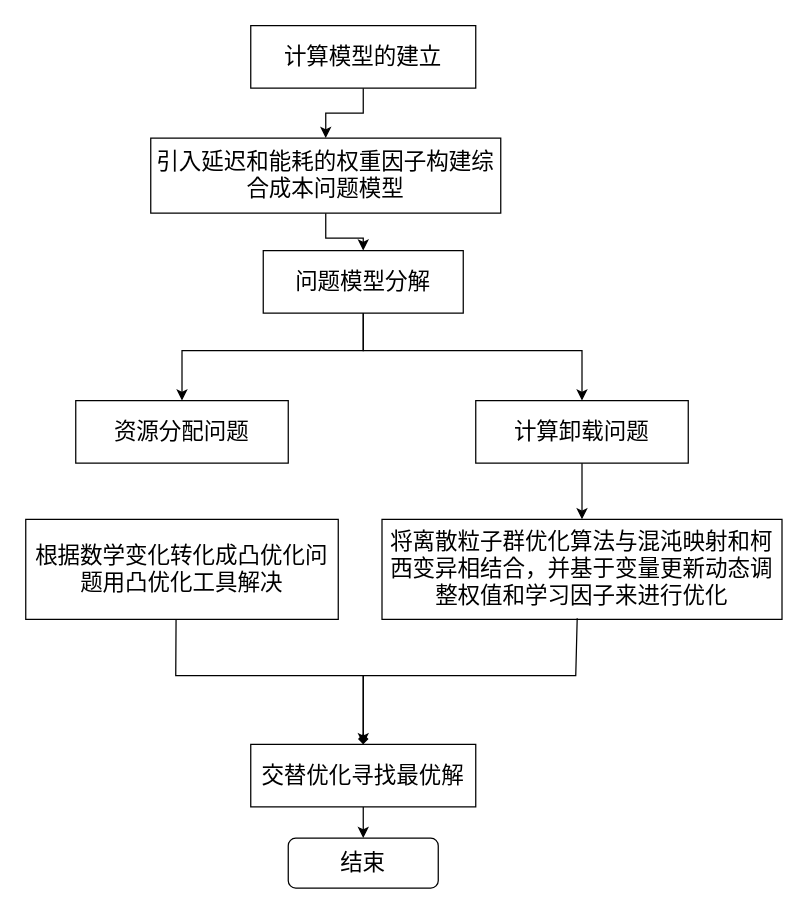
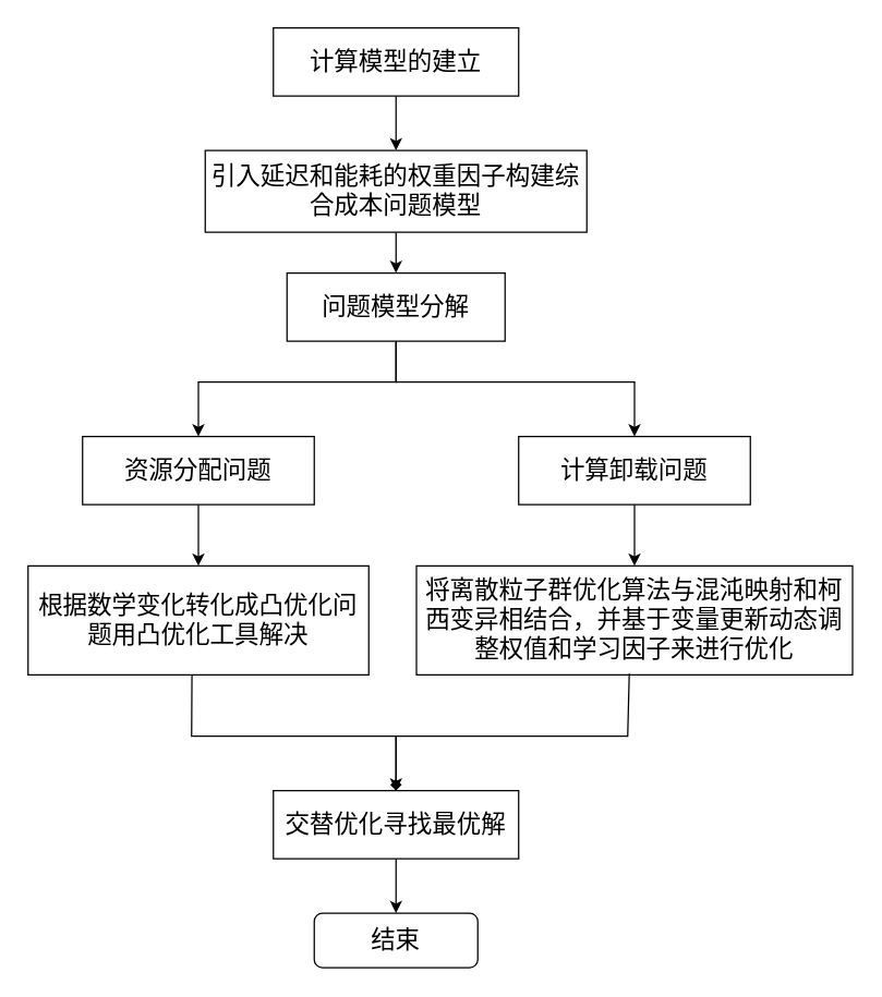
  <mxCell id="0" />
  <mxCell id="1" parent="0" />
  <mxCell id="2" value="" style="edgeStyle=orthogonalEdgeStyle;rounded=0;orthogonalLoop=1;jettySize=auto;html=1;fontFamily=Verdana;fontSize=18;" parent="1" source="3" target="5" edge="1"><mxGeometry relative="1" as="geometry" /></mxCell>
  <mxCell id="3" value="&lt;span style=&quot;font-family: 宋体;&quot;&gt;&lt;font style=&quot;font-size: 18px;&quot;&gt;计算模型的建立&lt;/font&gt;&lt;/span&gt;" style="rounded=0;whiteSpace=wrap;html=1;fontFamily=Verdana;fontSize=18;" parent="1" vertex="1"><mxGeometry x="200" y="20" width="180" height="50" as="geometry" /></mxCell>
  <mxCell id="4" value="" style="edgeStyle=orthogonalEdgeStyle;rounded=0;orthogonalLoop=1;jettySize=auto;html=1;fontFamily=Verdana;fontSize=18;" parent="1" source="5" target="6" edge="1"><mxGeometry relative="1" as="geometry" /></mxCell>
- <mxCell id="5" value="&lt;span style=&quot;font-family: 宋体;&quot;&gt;&lt;font style=&quot;font-size: 18px;&quot;&gt;引入延迟和能耗的权重因子构建综合成本问题模型&lt;/font&gt;&lt;/span&gt;" style="rounded=0;whiteSpace=wrap;html=1;fontFamily=Verdana;fontSize=18;" parent="1" vertex="1"><mxGeometry x="120" y="110" width="280" height="60" as="geometry" /></mxCell>
+ <mxCell id="5" value="&lt;span style=&quot;font-family: 宋体;&quot;&gt;&lt;font style=&quot;font-size: 18px;&quot;&gt;引入延迟和能耗的权重因子构建综合成本问题模型&lt;/font&gt;&lt;/span&gt;" style="rounded=0;whiteSpace=wrap;html=1;fontFamily=Verdana;fontSize=18;" parent="1" vertex="1"><mxGeometry x="150" y="110" width="280" height="60" as="geometry" /></mxCell>
  <mxCell id="6" value="&lt;span style=&quot;font-family: 宋体;&quot;&gt;问题模型分解&lt;/span&gt;" style="rounded=0;whiteSpace=wrap;html=1;fontFamily=Verdana;fontSize=18;" parent="1" vertex="1"><mxGeometry x="210" y="200" width="160" height="50" as="geometry" /></mxCell>
+ <mxCell id="7" value="" style="edgeStyle=orthogonalEdgeStyle;rounded=0;orthogonalLoop=1;jettySize=auto;html=1;fontFamily=Verdana;fontSize=18;" parent="1" source="8" target="9" edge="1"><mxGeometry relative="1" as="geometry" /></mxCell>
  <mxCell id="8" value="&lt;font style=&quot;vertical-align: inherit; font-size: 18px;&quot;&gt;&lt;font style=&quot;vertical-align: inherit; font-size: 18px;&quot;&gt;&lt;span style=&quot;font-family: 宋体;&quot;&gt;资源分配问题&lt;/span&gt;&lt;/font&gt;&lt;/font&gt;" style="rounded=0;whiteSpace=wrap;html=1;fontFamily=Verdana;fontSize=18;" parent="1" vertex="1"><mxGeometry x="60" y="320" width="170" height="50" as="geometry" /></mxCell>
  <mxCell id="9" value="&lt;font style=&quot;vertical-align: inherit; font-size: 18px;&quot;&gt;&lt;font face=&quot;宋体&quot; style=&quot;vertical-align: inherit; font-size: 18px;&quot;&gt;根据数学变化转化成凸优化问题用凸优化工具解决&lt;/font&gt;&lt;/font&gt;" style="rounded=0;whiteSpace=wrap;html=1;fontFamily=Verdana;fontSize=18;" parent="1" vertex="1"><mxGeometry x="20" y="415" width="250" height="80" as="geometry" /></mxCell>
  <mxCell id="10" value="&lt;font style=&quot;vertical-align: inherit; font-size: 18px;&quot;&gt;&lt;font style=&quot;vertical-align: inherit; font-size: 18px;&quot;&gt;&lt;span style=&quot;font-family: 宋体;&quot;&gt;计算卸载问题&lt;/span&gt;&lt;/font&gt;&lt;/font&gt;" style="rounded=0;whiteSpace=wrap;html=1;fontFamily=Verdana;fontSize=18;" parent="1" vertex="1"><mxGeometry x="380" y="320" width="170" height="50" as="geometry" /></mxCell>
  <mxCell id="11" value="" style="edgeStyle=orthogonalEdgeStyle;rounded=0;orthogonalLoop=1;jettySize=auto;html=1;fontFamily=Verdana;fontSize=18;" parent="1" source="12" edge="1"><mxGeometry relative="1" as="geometry"><mxPoint x="290" y="670" as="targetPoint" /></mxGeometry></mxCell>
- <mxCell id="12" value="&lt;font style=&quot;vertical-align: inherit;&quot;&gt;&lt;font size=&quot;1&quot; style=&quot;vertical-align: inherit;&quot;&gt;&lt;span style=&quot;font-family: 宋体; font-size: 18px;&quot;&gt;交替优化寻找最优解&lt;/span&gt;&lt;/font&gt;&lt;/font&gt;" style="rounded=0;whiteSpace=wrap;html=1;fontFamily=Verdana;fontSize=18;" parent="1" vertex="1"><mxGeometry x="200" y="595" width="180" height="50" as="geometry" /></mxCell>
+ <mxCell id="12" value="&lt;font style=&quot;vertical-align: inherit;&quot;&gt;&lt;font size=&quot;1&quot; style=&quot;vertical-align: inherit;&quot;&gt;&lt;span style=&quot;font-family: 宋体; font-size: 18px;&quot;&gt;交替优化寻找最优解&lt;/span&gt;&lt;/font&gt;&lt;/font&gt;" style="rounded=0;whiteSpace=wrap;html=1;fontFamily=Verdana;fontSize=18;" parent="1" vertex="1"><mxGeometry x="200" y="580" width="180" height="50" as="geometry" /></mxCell>
  <mxCell id="13" value="&lt;font style=&quot;vertical-align: inherit; font-size: 18px;&quot;&gt;&lt;font face=&quot;宋体&quot; style=&quot;vertical-align: inherit; font-size: 18px;&quot;&gt;结束&lt;/font&gt;&lt;/font&gt;" style="rounded=1;whiteSpace=wrap;html=1;fontSize=18;glass=0;strokeWidth=1;shadow=0;fontFamily=Verdana;" parent="1" vertex="1"><mxGeometry x="230" y="670" width="120" height="40" as="geometry" /></mxCell>
  <mxCell id="14" value="" style="endArrow=classic;html=1;rounded=0;exitX=0.5;exitY=1;exitDx=0;exitDy=0;entryX=0.5;entryY=0;entryDx=0;entryDy=0;" parent="1" target="10" edge="1"><mxGeometry width="50" height="50" relative="1" as="geometry"><mxPoint x="290" y="250" as="sourcePoint" /><mxPoint x="475" y="320" as="targetPoint" /><Array as="points"><mxPoint x="290" y="280" /><mxPoint x="465" y="280" /></Array></mxGeometry></mxCell>
  <mxCell id="15" value="" style="endArrow=classic;html=1;rounded=0;entryX=0.5;entryY=0;entryDx=0;entryDy=0;" parent="1" target="8" edge="1"><mxGeometry width="50" height="50" relative="1" as="geometry"><mxPoint x="290" y="250" as="sourcePoint" /><mxPoint x="250" y="260" as="targetPoint" /><Array as="points"><mxPoint x="290" y="280" /><mxPoint x="145" y="280" /></Array></mxGeometry></mxCell>
  <mxCell id="16" value="&lt;font face=&quot;宋体&quot; style=&quot;font-size: 18px;&quot;&gt;将离散粒子群优化算法与混沌映射和柯西变异相结合，并基于变量更新动态调整权值和学习因子来进行优化&lt;/font&gt;" style="rounded=0;whiteSpace=wrap;html=1;fontFamily=Verdana;fontSize=18;" parent="1" vertex="1"><mxGeometry x="305" y="415" width="320" height="80" as="geometry" /></mxCell>
  <mxCell id="17" value="" style="endArrow=classic;html=1;rounded=0;exitX=0.5;exitY=1;exitDx=0;exitDy=0;entryX=0.5;entryY=0;entryDx=0;entryDy=0;" parent="1" source="10" target="16" edge="1"><mxGeometry width="50" height="50" relative="1" as="geometry"><mxPoint x="590" y="440" as="sourcePoint" /><mxPoint x="640" y="390" as="targetPoint" /></mxGeometry></mxCell>
  <mxCell id="18" value="" style="endArrow=classic;html=1;rounded=0;entryX=0.5;entryY=0;entryDx=0;entryDy=0;exitX=0.481;exitY=0.997;exitDx=0;exitDy=0;exitPerimeter=0;" parent="1" source="9" target="12" edge="1"><mxGeometry width="50" height="50" relative="1" as="geometry"><mxPoint x="140" y="540" as="sourcePoint" /><mxPoint x="140" y="620" as="targetPoint" /><Array as="points"><mxPoint x="140" y="540" /><mxPoint x="290" y="540" /></Array></mxGeometry></mxCell>
  <mxCell id="19" value="" style="endArrow=diamond;html=1;rounded=0;exitX=0.488;exitY=0.989;exitDx=0;exitDy=0;exitPerimeter=0;entryX=0.5;entryY=0;entryDx=0;entryDy=0;" parent="1" source="16" target="12" edge="1"><mxGeometry width="50" height="50" relative="1" as="geometry"><mxPoint x="410" y="660" as="sourcePoint" /><mxPoint x="460" y="610" as="targetPoint" /><Array as="points"><mxPoint x="460" y="540" /><mxPoint x="290" y="540" /></Array></mxGeometry></mxCell>
